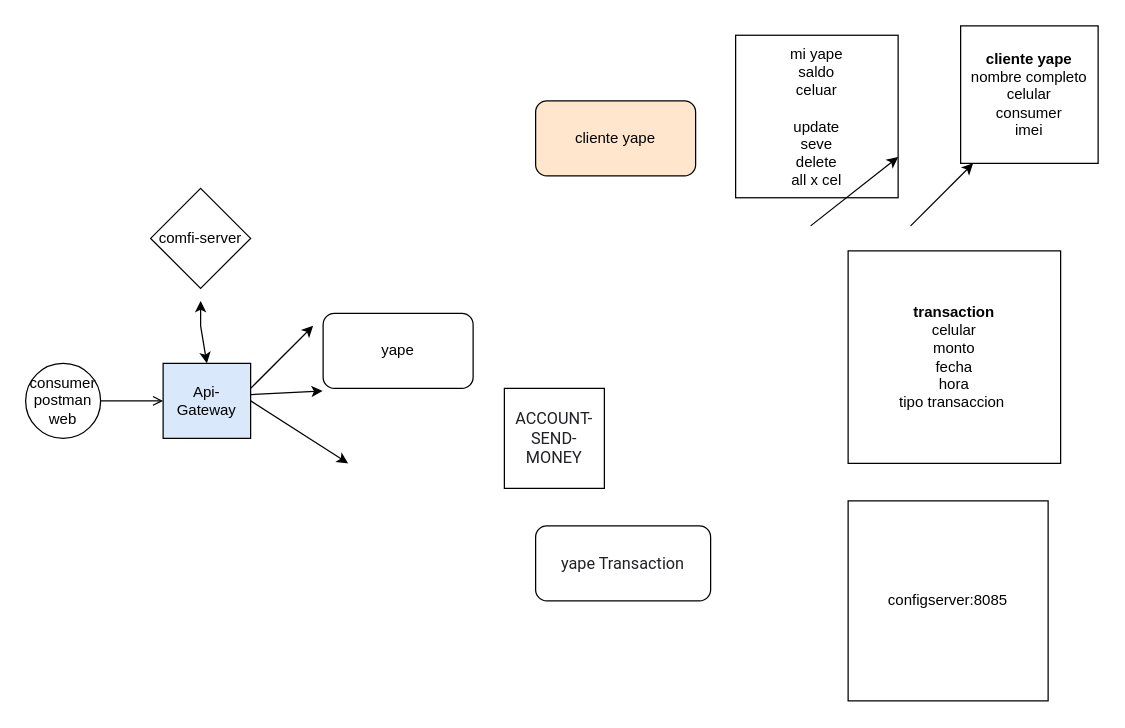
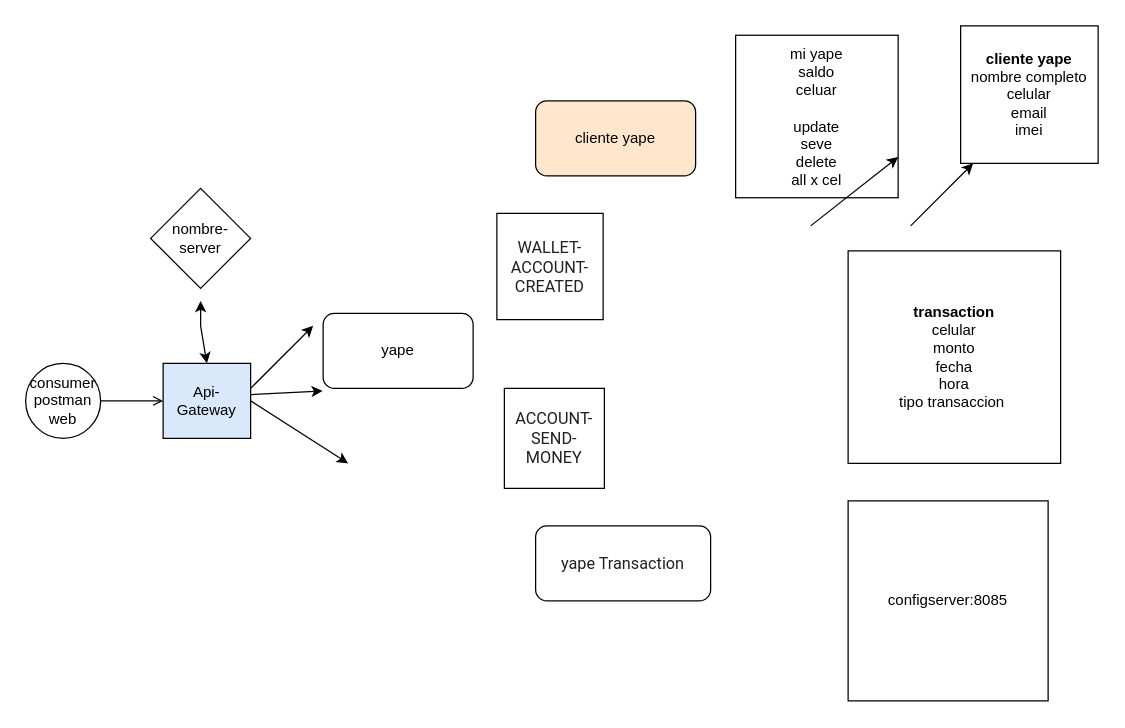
  <mxCell id="0" />
  <mxCell id="1" parent="0" />
  <mxCell id="2" value="" style="edgeStyle=orthogonalEdgeStyle;rounded=0;orthogonalLoop=1;jettySize=auto;html=1;endArrow=open;" parent="1" source="3" target="4" edge="1"><mxGeometry relative="1" as="geometry" /></mxCell>
  <mxCell id="3" value="consumer&lt;br&gt;postman&lt;br&gt;web" style="ellipse;whiteSpace=wrap;html=1;aspect=fixed;" parent="1" vertex="1"><mxGeometry x="20" y="290" width="60" height="60" as="geometry" /></mxCell>
  <mxCell id="4" value="Api-Gateway" style="whiteSpace=wrap;html=1;fillColor=#dae8fc;" parent="1" vertex="1"><mxGeometry x="130" y="290" width="70" height="60" as="geometry" /></mxCell>
- <mxCell id="5" value="comfi-server" style="rhombus;whiteSpace=wrap;html=1;" parent="1" vertex="1"><mxGeometry x="120" y="150" width="80" height="80" as="geometry" /></mxCell>
+ <mxCell id="5" value="nombre-server" style="rhombus;whiteSpace=wrap;html=1;" parent="1" vertex="1"><mxGeometry x="120" y="150" width="80" height="80" as="geometry" /></mxCell>
  <mxCell id="6" value="cliente yape" style="rounded=1;whiteSpace=wrap;html=1;fillColor=#ffe6cc;" parent="1" vertex="1"><mxGeometry x="428" y="80" width="128" height="60" as="geometry" /></mxCell>
  <mxCell id="7" value="yape" style="rounded=1;whiteSpace=wrap;html=1;" parent="1" vertex="1"><mxGeometry x="258" y="250" width="120" height="60" as="geometry" /></mxCell>
  <mxCell id="8" value="&lt;div style=&quot;text-align: left&quot;&gt;&lt;font color=&quot;#202124&quot; face=&quot;Roboto, arial, sans-serif&quot;&gt;&lt;span style=&quot;font-size: 13px ; background-color: rgb(255 , 255 , 255)&quot;&gt;yape Transaction&lt;/span&gt;&lt;/font&gt;&lt;/div&gt;" style="rounded=1;whiteSpace=wrap;html=1;" parent="1" vertex="1"><mxGeometry x="428" y="420" width="140" height="60" as="geometry" /></mxCell>
  <mxCell id="9" value="" style="endArrow=classic;html=1;rounded=0;" parent="1" edge="1"><mxGeometry width="50" height="50" relative="1" as="geometry"><mxPoint x="200" y="310" as="sourcePoint" /><mxPoint x="250" y="260" as="targetPoint" /></mxGeometry></mxCell>
  <mxCell id="10" value="" style="endArrow=classic;html=1;rounded=0;exitX=1;exitY=0.5;exitDx=0;exitDy=0;" parent="1" source="4" edge="1"><mxGeometry width="50" height="50" relative="1" as="geometry"><mxPoint x="358" y="320" as="sourcePoint" /><mxPoint x="278" y="370" as="targetPoint" /></mxGeometry></mxCell>
  <mxCell id="11" value="" style="endArrow=classic;html=1;rounded=0;entryX=-0.031;entryY=0.617;entryDx=0;entryDy=0;entryPerimeter=0;" parent="1" edge="1"><mxGeometry width="50" height="50" relative="1" as="geometry"><mxPoint x="200" y="315" as="sourcePoint" /><mxPoint x="257.66" y="312.02" as="targetPoint" /></mxGeometry></mxCell>
  <mxCell id="12" value="" style="endArrow=classic;startArrow=classic;html=1;rounded=0;exitX=0.5;exitY=0;exitDx=0;exitDy=0;" parent="1" source="4" edge="1"><mxGeometry width="50" height="50" relative="1" as="geometry"><mxPoint x="150" y="280" as="sourcePoint" /><mxPoint x="160" y="240" as="targetPoint" /><Array as="points"><mxPoint x="160" y="260" /></Array></mxGeometry></mxCell>
- <mxCell id="13" value="&lt;b&gt;cliente yape&lt;br&gt;&lt;/b&gt;nombre completo&lt;br&gt;celular&lt;br&gt;consumer&lt;br&gt;imei" style="whiteSpace=wrap;html=1;aspect=fixed;" parent="1" vertex="1"><mxGeometry x="768" width="110" height="110" as="geometry" y="20" /></mxCell>
+ <mxCell id="13" value="&lt;b&gt;cliente yape&lt;br&gt;&lt;/b&gt;nombre completo&lt;br&gt;celular&lt;br&gt;email&lt;br&gt;imei" style="whiteSpace=wrap;html=1;aspect=fixed;" parent="1" vertex="1"><mxGeometry x="768" width="110" height="110" as="geometry" y="20" /></mxCell>
  <mxCell id="14" value="&lt;b&gt;transaction&lt;/b&gt;&lt;br&gt;celular&lt;br&gt;monto&lt;br&gt;fecha&lt;br&gt;hora&lt;br&gt;tipo transaccion&amp;nbsp;" style="whiteSpace=wrap;html=1;aspect=fixed;" parent="1" vertex="1"><mxGeometry x="678" y="200" width="170" height="170" as="geometry" /></mxCell>
  <mxCell id="15" value="mi yape&lt;br&gt;saldo&lt;br&gt;celuar&lt;br&gt;&lt;br&gt;update&lt;br&gt;seve&lt;br&gt;delete&lt;br&gt;all x cel" style="whiteSpace=wrap;html=1;aspect=fixed;" parent="1" vertex="1"><mxGeometry x="588" y="27.5" width="130" height="130" as="geometry" /></mxCell>
  <mxCell id="16" value="" style="endArrow=classic;html=1;rounded=0;entryX=1;entryY=0.75;entryDx=0;entryDy=0;" parent="1" target="15" edge="1"><mxGeometry width="50" height="50" relative="1" as="geometry"><mxPoint x="648" y="180" as="sourcePoint" /><mxPoint x="698" y="130" as="targetPoint" /></mxGeometry></mxCell>
  <mxCell id="17" value="" style="endArrow=classic;html=1;rounded=0;" parent="1" edge="1"><mxGeometry width="50" height="50" relative="1" as="geometry"><mxPoint x="728" y="180" as="sourcePoint" /><mxPoint x="778" y="130" as="targetPoint" /></mxGeometry></mxCell>
  <mxCell id="18" value="configserver:8085" style="whiteSpace=wrap;html=1;aspect=fixed;" parent="1" vertex="1"><mxGeometry x="678" y="400" width="160" height="160" as="geometry" /></mxCell>
+ <mxCell id="19" value="&lt;span style=&quot;color: rgb(32 , 33 , 36) ; font-family: &amp;#34;roboto&amp;#34; , &amp;#34;arial&amp;#34; , sans-serif ; font-size: 13px ; text-align: left ; background-color: rgb(255 , 255 , 255)&quot;&gt;WALLET-ACCOUNT-CREATED&lt;/span&gt;" style="whiteSpace=wrap;html=1;aspect=fixed;" parent="1" vertex="1"><mxGeometry x="397" y="170" width="85" height="85" as="geometry" /></mxCell>
  <mxCell id="20" value="&lt;span style=&quot;color: rgb(32 , 33 , 36) ; font-family: &amp;#34;roboto&amp;#34; , &amp;#34;arial&amp;#34; , sans-serif ; font-size: 13px ; text-align: left ; background-color: rgb(255 , 255 , 255)&quot;&gt;ACCOUNT-SEND-MONEY&lt;/span&gt;" style="whiteSpace=wrap;html=1;aspect=fixed;" parent="1" vertex="1"><mxGeometry x="403" y="310" width="80" height="80" as="geometry" /></mxCell>
